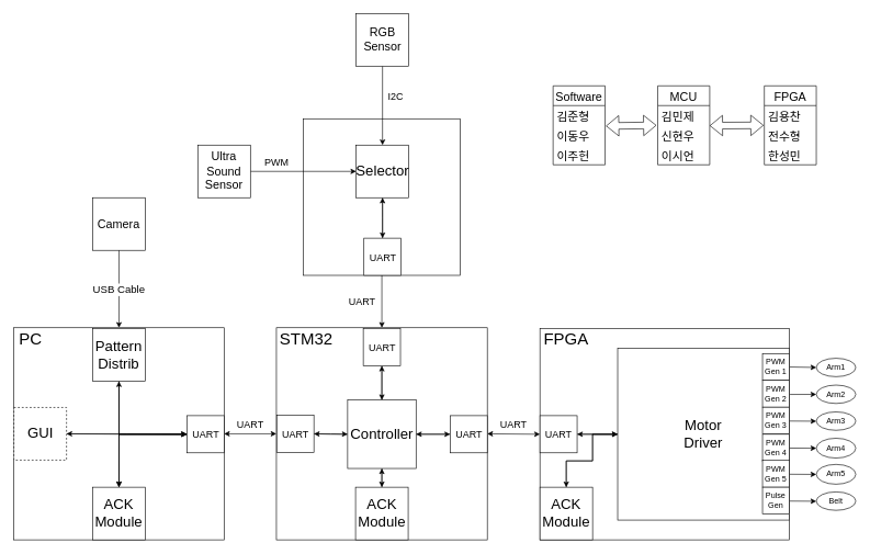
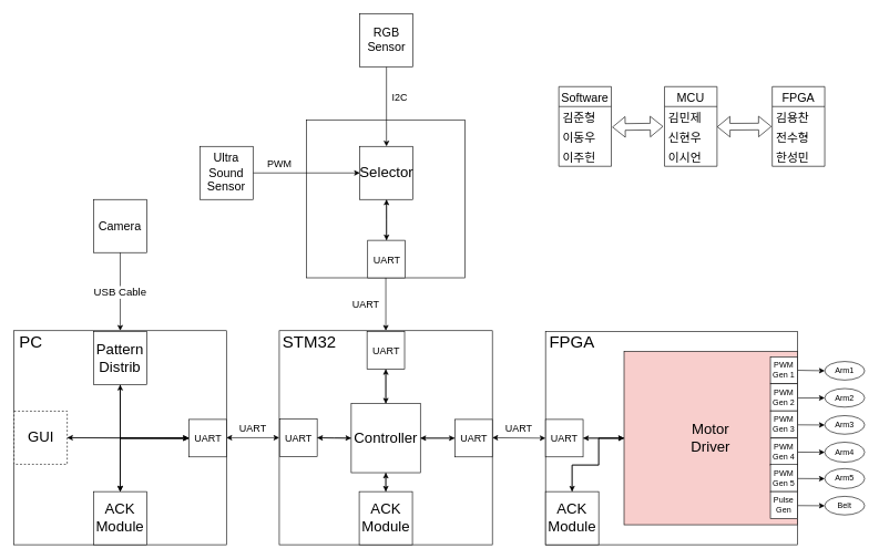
  <mxCell id="0" />
  <mxCell id="1" parent="0" />
  <mxCell id="2" value="" style="rounded=0;whiteSpace=wrap;html=1;" parent="1" vertex="1"><mxGeometry x="419.5" y="497.63" width="320.5" height="322.37" as="geometry" /></mxCell>
  <mxCell id="3" value="" style="rounded=0;whiteSpace=wrap;html=1;" parent="1" vertex="1"><mxGeometry x="820" y="499" width="379" height="321" as="geometry" /></mxCell>
  <mxCell id="4" value="" style="endArrow=classic;startArrow=classic;html=1;rounded=0;fontSize=36;entryX=0;entryY=0.5;entryDx=0;entryDy=0;exitX=1;exitY=0.5;exitDx=0;exitDy=0;" parent="1" source="2" target="3" edge="1"><mxGeometry width="50" height="50" relative="1" as="geometry"><mxPoint x="531" y="563" as="sourcePoint" /><mxPoint x="581" y="513" as="targetPoint" /></mxGeometry></mxCell>
  <mxCell id="5" value="&lt;font style=&quot;font-size: 36px&quot;&gt;&lt;br&gt;&lt;/font&gt;" style="rounded=0;whiteSpace=wrap;html=1;" parent="1" vertex="1"><mxGeometry x="20.5" y="497.63" width="319.5" height="322.37" as="geometry" /></mxCell>
  <mxCell id="6" value="" style="endArrow=classic;startArrow=classic;html=1;rounded=0;fontSize=36;exitX=1;exitY=0.5;exitDx=0;exitDy=0;entryX=0;entryY=0.5;entryDx=0;entryDy=0;" parent="1" source="5" target="2" edge="1"><mxGeometry width="50" height="50" relative="1" as="geometry"><mxPoint x="321" y="538" as="sourcePoint" /><mxPoint x="361" y="528" as="targetPoint" /></mxGeometry></mxCell>
  <mxCell id="7" value="&lt;font style=&quot;font-size: 15px;&quot;&gt;UART&lt;/font&gt;" style="text;html=1;strokeColor=none;fillColor=none;align=center;verticalAlign=middle;whiteSpace=wrap;rounded=0;fontSize=12;" parent="1" vertex="1"><mxGeometry x="350" y="630" width="60" height="30" as="geometry" /></mxCell>
  <mxCell id="8" value="" style="rounded=0;whiteSpace=wrap;html=1;fontSize=12;" parent="1" vertex="1"><mxGeometry x="460.5" y="180" width="238.5" height="238" as="geometry" /></mxCell>
  <mxCell id="9" value="&lt;font style=&quot;font-size: 15px;&quot;&gt;UART&lt;/font&gt;" style="text;html=1;strokeColor=none;fillColor=none;align=center;verticalAlign=middle;whiteSpace=wrap;rounded=0;fontSize=12;" parent="1" vertex="1"><mxGeometry x="520" y="443" width="60" height="30" as="geometry" /></mxCell>
  <mxCell id="10" value="Arm1" style="ellipse;whiteSpace=wrap;html=1;" parent="1" vertex="1"><mxGeometry x="1240" y="544.01" width="60" height="28" as="geometry" /></mxCell>
  <mxCell id="11" value="Arm2" style="ellipse;whiteSpace=wrap;html=1;" parent="1" vertex="1"><mxGeometry x="1240" y="584.76" width="60" height="28" as="geometry" /></mxCell>
  <mxCell id="12" value="Arm3" style="ellipse;whiteSpace=wrap;html=1;" parent="1" vertex="1"><mxGeometry x="1240" y="625.51" width="60" height="28" as="geometry" /></mxCell>
  <mxCell id="13" value="Arm4" style="ellipse;whiteSpace=wrap;html=1;direction=south;" parent="1" vertex="1"><mxGeometry x="1240" y="665.56" width="60" height="30.13" as="geometry" /></mxCell>
  <mxCell id="14" value="Belt" style="ellipse;whiteSpace=wrap;html=1;" parent="1" vertex="1"><mxGeometry x="1240" y="747.13" width="60" height="28" as="geometry" /></mxCell>
  <mxCell id="15" value="" style="endArrow=classic;html=1;rounded=0;exitX=0.5;exitY=1;exitDx=0;exitDy=0;entryX=0.5;entryY=0;entryDx=0;entryDy=0;" parent="1" source="8" target="2" edge="1"><mxGeometry width="50" height="50" relative="1" as="geometry"><mxPoint x="381" y="688" as="sourcePoint" /><mxPoint x="431" y="638" as="targetPoint" /></mxGeometry></mxCell>
  <mxCell id="16" value="Software" style="swimlane;fontStyle=0;childLayout=stackLayout;horizontal=1;startSize=30;horizontalStack=0;resizeParent=1;resizeParentMax=0;resizeLast=0;collapsible=1;marginBottom=0;fontSize=18;" parent="1" vertex="1"><mxGeometry x="840" y="130" width="79" height="120" as="geometry" /></mxCell>
  <mxCell id="17" value="김준형" style="text;strokeColor=none;fillColor=none;align=left;verticalAlign=middle;spacingLeft=4;spacingRight=4;overflow=hidden;points=[[0,0.5],[1,0.5]];portConstraint=eastwest;rotatable=0;fontSize=18;" parent="16" vertex="1"><mxGeometry y="30" width="79" height="30" as="geometry" /></mxCell>
  <mxCell id="18" value="이동우" style="text;strokeColor=none;fillColor=none;align=left;verticalAlign=middle;spacingLeft=4;spacingRight=4;overflow=hidden;points=[[0,0.5],[1,0.5]];portConstraint=eastwest;rotatable=0;fontSize=18;" parent="16" vertex="1"><mxGeometry y="60" width="79" height="30" as="geometry" /></mxCell>
  <mxCell id="19" value="이주헌" style="text;strokeColor=none;fillColor=none;align=left;verticalAlign=middle;spacingLeft=4;spacingRight=4;overflow=hidden;points=[[0,0.5],[1,0.5]];portConstraint=eastwest;rotatable=0;fontSize=18;" parent="16" vertex="1"><mxGeometry y="90" width="79" height="30" as="geometry" /></mxCell>
  <mxCell id="20" value="MCU" style="swimlane;fontStyle=0;childLayout=stackLayout;horizontal=1;startSize=30;horizontalStack=0;resizeParent=1;resizeParentMax=0;resizeLast=0;collapsible=1;marginBottom=0;fontSize=18;" parent="1" vertex="1"><mxGeometry x="999" y="130" width="79" height="120" as="geometry" /></mxCell>
  <mxCell id="21" value="김민제" style="text;strokeColor=none;fillColor=none;align=left;verticalAlign=middle;spacingLeft=4;spacingRight=4;overflow=hidden;points=[[0,0.5],[1,0.5]];portConstraint=eastwest;rotatable=0;fontSize=18;" parent="20" vertex="1"><mxGeometry y="30" width="79" height="30" as="geometry" /></mxCell>
  <mxCell id="22" value="신현우" style="text;strokeColor=none;fillColor=none;align=left;verticalAlign=middle;spacingLeft=4;spacingRight=4;overflow=hidden;points=[[0,0.5],[1,0.5]];portConstraint=eastwest;rotatable=0;fontSize=18;" parent="20" vertex="1"><mxGeometry y="60" width="79" height="30" as="geometry" /></mxCell>
  <mxCell id="23" value="이시언" style="text;strokeColor=none;fillColor=none;align=left;verticalAlign=middle;spacingLeft=4;spacingRight=4;overflow=hidden;points=[[0,0.5],[1,0.5]];portConstraint=eastwest;rotatable=0;fontSize=18;" parent="20" vertex="1"><mxGeometry y="90" width="79" height="30" as="geometry" /></mxCell>
  <mxCell id="24" value="FPGA" style="swimlane;fontStyle=0;childLayout=stackLayout;horizontal=1;startSize=30;horizontalStack=0;resizeParent=1;resizeParentMax=0;resizeLast=0;collapsible=1;marginBottom=0;fontSize=18;" parent="1" vertex="1"><mxGeometry x="1161" y="130" width="79" height="120" as="geometry" /></mxCell>
  <mxCell id="25" value="김용찬" style="text;strokeColor=none;fillColor=none;align=left;verticalAlign=middle;spacingLeft=4;spacingRight=4;overflow=hidden;points=[[0,0.5],[1,0.5]];portConstraint=eastwest;rotatable=0;fontSize=18;" parent="24" vertex="1"><mxGeometry y="30" width="79" height="30" as="geometry" /></mxCell>
  <mxCell id="26" value="전수형" style="text;strokeColor=none;fillColor=none;align=left;verticalAlign=middle;spacingLeft=4;spacingRight=4;overflow=hidden;points=[[0,0.5],[1,0.5]];portConstraint=eastwest;rotatable=0;fontSize=18;" parent="24" vertex="1"><mxGeometry y="60" width="79" height="30" as="geometry" /></mxCell>
  <mxCell id="27" value="한성민" style="text;strokeColor=none;fillColor=none;align=left;verticalAlign=middle;spacingLeft=4;spacingRight=4;overflow=hidden;points=[[0,0.5],[1,0.5]];portConstraint=eastwest;rotatable=0;fontSize=18;" parent="24" vertex="1"><mxGeometry y="90" width="79" height="30" as="geometry" /></mxCell>
  <mxCell id="28" value="" style="shape=flexArrow;endArrow=classic;startArrow=classic;html=1;rounded=0;exitX=1.017;exitY=0.033;exitDx=0;exitDy=0;exitPerimeter=0;entryX=-0.025;entryY=0;entryDx=0;entryDy=0;entryPerimeter=0;" parent="1" source="18" target="22" edge="1"><mxGeometry width="100" height="100" relative="1" as="geometry"><mxPoint x="990" y="190" as="sourcePoint" /><mxPoint x="1020" y="190" as="targetPoint" /></mxGeometry></mxCell>
  <mxCell id="29" value="" style="shape=flexArrow;endArrow=classic;startArrow=classic;html=1;rounded=0;exitX=1.017;exitY=0.033;exitDx=0;exitDy=0;exitPerimeter=0;" parent="1" edge="1"><mxGeometry width="100" height="100" relative="1" as="geometry"><mxPoint x="1078" y="190.49" as="sourcePoint" /><mxPoint x="1160" y="190" as="targetPoint" /></mxGeometry></mxCell>
  <mxCell id="30" value="" style="endArrow=classic;html=1;rounded=0;exitX=1;exitY=0.5;exitDx=0;exitDy=0;entryX=0;entryY=0.5;entryDx=0;entryDy=0;" parent="1" source="60" target="10" edge="1"><mxGeometry width="50" height="50" relative="1" as="geometry"><mxPoint x="1150.64" y="583.94" as="sourcePoint" /><mxPoint x="730" y="814" as="targetPoint" /></mxGeometry></mxCell>
  <mxCell id="31" style="edgeStyle=orthogonalEdgeStyle;rounded=0;orthogonalLoop=1;jettySize=auto;html=1;exitX=0.5;exitY=1;exitDx=0;exitDy=0;entryX=0.5;entryY=0;entryDx=0;entryDy=0;" parent="1" source="32" target="83" edge="1"><mxGeometry relative="1" as="geometry" /></mxCell>
  <mxCell id="32" value="&lt;span style=&quot;font-size: 18px&quot;&gt;RGB&lt;br&gt;Sensor&lt;br&gt;&lt;/span&gt;" style="rounded=0;whiteSpace=wrap;html=1;" parent="1" vertex="1"><mxGeometry x="540.75" y="20" width="80" height="80" as="geometry" /></mxCell>
  <mxCell id="33" value="&lt;font style=&quot;font-size: 15px;&quot;&gt;UART&lt;/font&gt;" style="text;html=1;strokeColor=none;fillColor=none;align=center;verticalAlign=middle;whiteSpace=wrap;rounded=0;fontSize=12;" parent="1" vertex="1"><mxGeometry x="750" y="629.57" width="60" height="30" as="geometry" /></mxCell>
  <mxCell id="34" style="edgeStyle=orthogonalEdgeStyle;rounded=0;orthogonalLoop=1;jettySize=auto;html=1;exitX=1;exitY=0.5;exitDx=0;exitDy=0;fontSize=22;entryX=0;entryY=0.5;entryDx=0;entryDy=0;" parent="1" source="35" target="83" edge="1"><mxGeometry relative="1" as="geometry"><mxPoint x="460" y="259.824" as="targetPoint" /></mxGeometry></mxCell>
  <mxCell id="35" value="&lt;span style=&quot;font-size: 18px;&quot;&gt;Ultra&lt;br&gt;Sound&lt;/span&gt;&lt;br style=&quot;font-size: 18px&quot;&gt;&lt;span style=&quot;font-size: 18px&quot;&gt;Sensor&lt;/span&gt;&lt;span style=&quot;font-size: 18px&quot;&gt;&lt;br&gt;&lt;/span&gt;" style="rounded=0;whiteSpace=wrap;html=1;" parent="1" vertex="1"><mxGeometry x="300" y="220" width="80" height="80" as="geometry" /></mxCell>
  <mxCell id="36" value="&lt;span style=&quot;font-size: 18px&quot;&gt;Camera&lt;br&gt;&lt;/span&gt;" style="rounded=0;whiteSpace=wrap;html=1;" parent="1" vertex="1"><mxGeometry x="140.25" y="300" width="80" height="80" as="geometry" /></mxCell>
  <mxCell id="37" value="&lt;font style=&quot;font-size: 16px;&quot;&gt;USB Cable&lt;/font&gt;" style="endArrow=classic;html=1;rounded=0;exitX=0.5;exitY=1;exitDx=0;exitDy=0;entryX=0.5;entryY=0;entryDx=0;entryDy=0;" parent="1" source="36" target="5" edge="1"><mxGeometry x="0.026" width="50" height="50" relative="1" as="geometry"><mxPoint x="-50" y="388" as="sourcePoint" /><mxPoint x="60" y="318" as="targetPoint" /><mxPoint as="offset" /></mxGeometry></mxCell>
  <mxCell id="38" value="&lt;font style=&quot;font-size: 15px;&quot;&gt;PWM&lt;/font&gt;" style="text;html=1;strokeColor=none;fillColor=none;align=center;verticalAlign=middle;whiteSpace=wrap;rounded=0;fontSize=12;" parent="1" vertex="1"><mxGeometry x="390" y="230" width="60" height="30" as="geometry" /></mxCell>
  <mxCell id="39" value="&lt;font style=&quot;font-size: 15px;&quot;&gt;I2C&lt;/font&gt;" style="text;html=1;strokeColor=none;fillColor=none;align=center;verticalAlign=middle;whiteSpace=wrap;rounded=0;fontSize=12;" parent="1" vertex="1"><mxGeometry x="570.75" y="130" width="60" height="30" as="geometry" /></mxCell>
  <mxCell id="40" value="" style="endArrow=classic;html=1;rounded=0;exitX=1;exitY=0;exitDx=0;exitDy=0;entryX=0;entryY=0.5;entryDx=0;entryDy=0;" parent="1" edge="1"><mxGeometry width="50" height="50" relative="1" as="geometry"><mxPoint x="1140" y="639.09" as="sourcePoint" /><mxPoint x="1240" y="639.68" as="targetPoint" /></mxGeometry></mxCell>
  <mxCell id="41" value="" style="endArrow=classic;html=1;rounded=0;exitX=1;exitY=0;exitDx=0;exitDy=0;entryX=0;entryY=0.5;entryDx=0;entryDy=0;" parent="1" edge="1"><mxGeometry width="50" height="50" relative="1" as="geometry"><mxPoint x="1140" y="680.21" as="sourcePoint" /><mxPoint x="1240" y="680.8" as="targetPoint" /></mxGeometry></mxCell>
  <mxCell id="42" value="" style="endArrow=classic;html=1;rounded=0;exitX=1;exitY=0;exitDx=0;exitDy=0;entryX=0;entryY=0.5;entryDx=0;entryDy=0;" parent="1" edge="1"><mxGeometry width="50" height="50" relative="1" as="geometry"><mxPoint x="1140" y="719.96" as="sourcePoint" /><mxPoint x="1240" y="720.55" as="targetPoint" /></mxGeometry></mxCell>
  <mxCell id="43" value="" style="endArrow=classic;html=1;rounded=0;exitX=1;exitY=0;exitDx=0;exitDy=0;entryX=0;entryY=0.5;entryDx=0;entryDy=0;" parent="1" edge="1"><mxGeometry width="50" height="50" relative="1" as="geometry"><mxPoint x="1140" y="760.71" as="sourcePoint" /><mxPoint x="1240" y="761.3" as="targetPoint" /></mxGeometry></mxCell>
  <mxCell id="44" style="edgeStyle=orthogonalEdgeStyle;rounded=0;orthogonalLoop=1;jettySize=auto;html=1;exitX=1;exitY=0.5;exitDx=0;exitDy=0;entryX=0;entryY=0.5;entryDx=0;entryDy=0;fontSize=22;" parent="1" source="45" target="50" edge="1"><mxGeometry relative="1" as="geometry" /></mxCell>
  <mxCell id="45" value="&lt;font style=&quot;font-size: 15px;&quot;&gt;UART&lt;/font&gt;" style="whiteSpace=wrap;html=1;aspect=fixed;" parent="1" vertex="1"><mxGeometry x="420" y="630.57" width="56.5" height="56.5" as="geometry" /></mxCell>
  <mxCell id="46" style="edgeStyle=orthogonalEdgeStyle;rounded=0;orthogonalLoop=1;jettySize=auto;html=1;exitX=1;exitY=0.5;exitDx=0;exitDy=0;entryX=0;entryY=0.5;entryDx=0;entryDy=0;fontSize=22;" parent="1" source="50" target="54" edge="1"><mxGeometry relative="1" as="geometry" /></mxCell>
  <mxCell id="47" style="edgeStyle=orthogonalEdgeStyle;rounded=0;orthogonalLoop=1;jettySize=auto;html=1;exitX=0.5;exitY=1;exitDx=0;exitDy=0;entryX=0.5;entryY=0;entryDx=0;entryDy=0;fontSize=22;" parent="1" source="50" target="85" edge="1"><mxGeometry relative="1" as="geometry" /></mxCell>
  <mxCell id="48" style="edgeStyle=orthogonalEdgeStyle;rounded=0;orthogonalLoop=1;jettySize=auto;html=1;exitX=0.5;exitY=0;exitDx=0;exitDy=0;entryX=0.5;entryY=1;entryDx=0;entryDy=0;fontSize=22;" parent="1" source="50" target="52" edge="1"><mxGeometry relative="1" as="geometry" /></mxCell>
  <mxCell id="49" style="edgeStyle=orthogonalEdgeStyle;rounded=0;orthogonalLoop=1;jettySize=auto;html=1;exitX=0;exitY=0.5;exitDx=0;exitDy=0;fontSize=22;" parent="1" source="50" target="45" edge="1"><mxGeometry relative="1" as="geometry" /></mxCell>
  <mxCell id="50" value="&lt;font style=&quot;font-size: 22px;&quot;&gt;Controller&lt;/font&gt;" style="whiteSpace=wrap;html=1;aspect=fixed;" parent="1" vertex="1"><mxGeometry x="527.75" y="607.5" width="104" height="104" as="geometry" /></mxCell>
  <mxCell id="51" style="edgeStyle=orthogonalEdgeStyle;rounded=0;orthogonalLoop=1;jettySize=auto;html=1;exitX=0.5;exitY=1;exitDx=0;exitDy=0;entryX=0.5;entryY=0;entryDx=0;entryDy=0;fontSize=22;" parent="1" source="52" target="50" edge="1"><mxGeometry relative="1" as="geometry" /></mxCell>
  <mxCell id="52" value="&lt;font style=&quot;font-size: 15px;&quot;&gt;UART&lt;/font&gt;" style="whiteSpace=wrap;html=1;aspect=fixed;" parent="1" vertex="1"><mxGeometry x="551.5" y="499" width="56.5" height="56.5" as="geometry" /></mxCell>
  <mxCell id="53" style="edgeStyle=orthogonalEdgeStyle;rounded=0;orthogonalLoop=1;jettySize=auto;html=1;exitX=0;exitY=0.5;exitDx=0;exitDy=0;fontSize=22;entryX=1;entryY=0.5;entryDx=0;entryDy=0;" parent="1" source="54" target="50" edge="1"><mxGeometry relative="1" as="geometry"><mxPoint x="620" y="624" as="targetPoint" /></mxGeometry></mxCell>
  <mxCell id="54" value="&lt;font style=&quot;font-size: 15px;&quot;&gt;UART&lt;/font&gt;" style="whiteSpace=wrap;html=1;aspect=fixed;" parent="1" vertex="1"><mxGeometry x="683.5" y="631.25" width="56.5" height="56.5" as="geometry" /></mxCell>
  <mxCell id="55" style="edgeStyle=orthogonalEdgeStyle;rounded=0;orthogonalLoop=1;jettySize=auto;html=1;exitX=0;exitY=0.5;exitDx=0;exitDy=0;entryX=1;entryY=0.5;entryDx=0;entryDy=0;" edge="1" parent="1" source="57" target="59"><mxGeometry relative="1" as="geometry" /></mxCell>
  <mxCell id="56" style="edgeStyle=orthogonalEdgeStyle;rounded=0;orthogonalLoop=1;jettySize=auto;html=1;exitX=0;exitY=0.5;exitDx=0;exitDy=0;entryX=0.5;entryY=0;entryDx=0;entryDy=0;" edge="1" parent="1" source="57" target="87"><mxGeometry relative="1" as="geometry"><Array as="points"><mxPoint x="900" y="660" /><mxPoint x="900" y="700" /><mxPoint x="860" y="700" /></Array></mxGeometry></mxCell>
- <mxCell id="57" value="&lt;font style=&quot;font-size: 22px;&quot;&gt;Motor&lt;br&gt;Driver&lt;/font&gt;" style="whiteSpace=wrap;html=1;aspect=fixed;" parent="1" vertex="1"><mxGeometry x="938.13" y="529.06" width="260.87" height="260.87" as="geometry" /></mxCell>
+ <mxCell id="57" value="&lt;font style=&quot;font-size: 22px;&quot;&gt;Motor&lt;br&gt;Driver&lt;/font&gt;" style="whiteSpace=wrap;html=1;aspect=fixed;fillColor=#f8cecc;" parent="1" vertex="1"><mxGeometry x="938.13" y="529.06" width="260.87" height="260.87" as="geometry" /></mxCell>
  <mxCell id="58" style="edgeStyle=orthogonalEdgeStyle;rounded=0;orthogonalLoop=1;jettySize=auto;html=1;exitX=1;exitY=0.5;exitDx=0;exitDy=0;entryX=0;entryY=0.5;entryDx=0;entryDy=0;" edge="1" parent="1" source="59" target="57"><mxGeometry relative="1" as="geometry" /></mxCell>
  <mxCell id="59" value="&lt;font style=&quot;font-size: 15px;&quot;&gt;UART&lt;/font&gt;" style="whiteSpace=wrap;html=1;aspect=fixed;" parent="1" vertex="1"><mxGeometry x="820" y="631.25" width="56.5" height="56.5" as="geometry" /></mxCell>
  <mxCell id="60" value="PWM&lt;br&gt;Gen 1" style="whiteSpace=wrap;html=1;aspect=fixed;" parent="1" vertex="1"><mxGeometry x="1158.25" y="536.88" width="40.75" height="40.75" as="geometry" /></mxCell>
  <mxCell id="61" value="PWM&lt;br&gt;Gen 2" style="whiteSpace=wrap;html=1;aspect=fixed;" parent="1" vertex="1"><mxGeometry x="1158.25" y="577.63" width="40.75" height="40.75" as="geometry" /></mxCell>
  <mxCell id="62" value="PWM&lt;br&gt;Gen 3" style="whiteSpace=wrap;html=1;aspect=fixed;" parent="1" vertex="1"><mxGeometry x="1158.25" y="618.38" width="40.75" height="40.75" as="geometry" /></mxCell>
  <mxCell id="63" value="PWM&lt;br&gt;Gen 4" style="whiteSpace=wrap;html=1;aspect=fixed;" parent="1" vertex="1"><mxGeometry x="1158.25" y="659.5" width="40.75" height="40.75" as="geometry" /></mxCell>
  <mxCell id="64" value="PWM&lt;br&gt;Gen 5" style="whiteSpace=wrap;html=1;aspect=fixed;" parent="1" vertex="1"><mxGeometry x="1158.25" y="699.25" width="40.75" height="40.75" as="geometry" /></mxCell>
  <mxCell id="65" value="Pulse&lt;br&gt;Gen" style="whiteSpace=wrap;html=1;aspect=fixed;" parent="1" vertex="1"><mxGeometry x="1158.25" y="740" width="40.75" height="40.75" as="geometry" /></mxCell>
  <mxCell id="66" value="&lt;font style=&quot;font-size: 25px;&quot;&gt;STM32&lt;/font&gt;" style="text;html=1;strokeColor=none;fillColor=none;align=center;verticalAlign=middle;whiteSpace=wrap;rounded=0;fontSize=12;" parent="1" vertex="1"><mxGeometry x="420" y="497.63" width="90" height="30" as="geometry" /></mxCell>
  <mxCell id="67" value="&lt;font style=&quot;font-size: 25px;&quot;&gt;FPGA&lt;/font&gt;" style="text;html=1;strokeColor=none;fillColor=none;align=center;verticalAlign=middle;whiteSpace=wrap;rounded=0;fontSize=12;" parent="1" vertex="1"><mxGeometry x="820" y="499" width="80" height="30" as="geometry" /></mxCell>
  <mxCell id="68" value="&lt;font style=&quot;font-size: 25px;&quot;&gt;PC&lt;/font&gt;" style="text;html=1;strokeColor=none;fillColor=none;align=center;verticalAlign=middle;whiteSpace=wrap;rounded=0;fontSize=12;" parent="1" vertex="1"><mxGeometry x="20.5" y="499" width="49.5" height="30" as="geometry" /></mxCell>
  <mxCell id="69" style="edgeStyle=orthogonalEdgeStyle;rounded=0;orthogonalLoop=1;jettySize=auto;html=1;exitX=1;exitY=0.5;exitDx=0;exitDy=0;entryX=0;entryY=0.5;entryDx=0;entryDy=0;fontSize=22;" parent="1" source="70" target="79" edge="1"><mxGeometry relative="1" as="geometry" /></mxCell>
  <mxCell id="70" value="GUI" style="whiteSpace=wrap;html=1;aspect=fixed;fontSize=22;dashed=1;" parent="1" vertex="1"><mxGeometry x="20.5" y="618.82" width="80" height="80" as="geometry" /></mxCell>
  <mxCell id="71" style="edgeStyle=orthogonalEdgeStyle;rounded=0;orthogonalLoop=1;jettySize=auto;html=1;exitX=0.5;exitY=0;exitDx=0;exitDy=0;entryX=0;entryY=0.5;entryDx=0;entryDy=0;fontSize=22;" parent="1" source="72" target="79" edge="1"><mxGeometry relative="1" as="geometry" /></mxCell>
  <mxCell id="72" value="ACK&lt;br&gt;Module" style="whiteSpace=wrap;html=1;aspect=fixed;fontSize=22;" parent="1" vertex="1"><mxGeometry x="140.25" y="740" width="80" height="80" as="geometry" /></mxCell>
  <mxCell id="73" style="edgeStyle=orthogonalEdgeStyle;rounded=0;orthogonalLoop=1;jettySize=auto;html=1;exitX=0.5;exitY=1;exitDx=0;exitDy=0;entryX=0;entryY=0.5;entryDx=0;entryDy=0;fontSize=22;" parent="1" source="75" target="79" edge="1"><mxGeometry relative="1" as="geometry" /></mxCell>
  <mxCell id="74" style="edgeStyle=orthogonalEdgeStyle;rounded=0;orthogonalLoop=1;jettySize=auto;html=1;exitX=0.5;exitY=1;exitDx=0;exitDy=0;entryX=0.5;entryY=0;entryDx=0;entryDy=0;fontSize=22;" parent="1" source="75" target="72" edge="1"><mxGeometry relative="1" as="geometry" /></mxCell>
  <mxCell id="75" value="Pattern&lt;br&gt;Distrib" style="whiteSpace=wrap;html=1;aspect=fixed;fontSize=22;" parent="1" vertex="1"><mxGeometry x="140.25" y="499" width="80" height="80" as="geometry" /></mxCell>
  <mxCell id="76" style="edgeStyle=orthogonalEdgeStyle;rounded=0;orthogonalLoop=1;jettySize=auto;html=1;exitX=0;exitY=0.5;exitDx=0;exitDy=0;entryX=0.5;entryY=1;entryDx=0;entryDy=0;fontSize=22;" parent="1" source="79" target="75" edge="1"><mxGeometry relative="1" as="geometry" /></mxCell>
  <mxCell id="77" style="edgeStyle=orthogonalEdgeStyle;rounded=0;orthogonalLoop=1;jettySize=auto;html=1;exitX=0;exitY=0.5;exitDx=0;exitDy=0;entryX=0.5;entryY=0;entryDx=0;entryDy=0;fontSize=22;" parent="1" source="79" target="72" edge="1"><mxGeometry relative="1" as="geometry" /></mxCell>
  <mxCell id="78" style="edgeStyle=orthogonalEdgeStyle;rounded=0;orthogonalLoop=1;jettySize=auto;html=1;exitX=0;exitY=0.5;exitDx=0;exitDy=0;entryX=1;entryY=0.5;entryDx=0;entryDy=0;fontSize=22;" parent="1" source="79" target="70" edge="1"><mxGeometry relative="1" as="geometry" /></mxCell>
  <mxCell id="79" value="&lt;font style=&quot;font-size: 15px;&quot;&gt;UART&lt;/font&gt;" style="whiteSpace=wrap;html=1;aspect=fixed;" parent="1" vertex="1"><mxGeometry x="283.5" y="631.25" width="56.5" height="56.5" as="geometry" /></mxCell>
  <mxCell id="80" style="edgeStyle=orthogonalEdgeStyle;rounded=0;orthogonalLoop=1;jettySize=auto;html=1;exitX=0.5;exitY=0;exitDx=0;exitDy=0;entryX=0.5;entryY=1;entryDx=0;entryDy=0;fontSize=22;" parent="1" source="81" target="83" edge="1"><mxGeometry relative="1" as="geometry" /></mxCell>
  <mxCell id="81" value="&lt;font style=&quot;font-size: 15px;&quot;&gt;UART&lt;/font&gt;" style="whiteSpace=wrap;html=1;aspect=fixed;" parent="1" vertex="1"><mxGeometry x="552.5" y="361.5" width="56.5" height="56.5" as="geometry" /></mxCell>
  <mxCell id="82" style="edgeStyle=orthogonalEdgeStyle;rounded=0;orthogonalLoop=1;jettySize=auto;html=1;exitX=0.5;exitY=1;exitDx=0;exitDy=0;fontSize=22;" parent="1" source="83" target="81" edge="1"><mxGeometry relative="1" as="geometry" /></mxCell>
  <mxCell id="83" value="&lt;span style=&quot;font-size: 22px;&quot;&gt;Selector&lt;/span&gt;" style="whiteSpace=wrap;html=1;aspect=fixed;" parent="1" vertex="1"><mxGeometry x="540.75" y="220" width="80" height="80" as="geometry" /></mxCell>
  <mxCell id="84" style="edgeStyle=orthogonalEdgeStyle;rounded=0;orthogonalLoop=1;jettySize=auto;html=1;exitX=0.5;exitY=0;exitDx=0;exitDy=0;entryX=0.5;entryY=1;entryDx=0;entryDy=0;fontSize=22;" parent="1" source="85" target="50" edge="1"><mxGeometry relative="1" as="geometry" /></mxCell>
  <mxCell id="85" value="ACK&lt;br&gt;Module" style="whiteSpace=wrap;html=1;aspect=fixed;fontSize=22;" parent="1" vertex="1"><mxGeometry x="539.75" y="740" width="80" height="80" as="geometry" /></mxCell>
  <mxCell id="86" style="edgeStyle=orthogonalEdgeStyle;rounded=0;orthogonalLoop=1;jettySize=auto;html=1;exitX=0.5;exitY=0;exitDx=0;exitDy=0;entryX=0;entryY=0.5;entryDx=0;entryDy=0;" edge="1" parent="1" source="87" target="57"><mxGeometry relative="1" as="geometry"><Array as="points"><mxPoint x="860" y="700" /><mxPoint x="900" y="700" /><mxPoint x="900" y="660" /></Array></mxGeometry></mxCell>
  <mxCell id="87" value="ACK&lt;br&gt;Module" style="whiteSpace=wrap;html=1;aspect=fixed;fontSize=22;" parent="1" vertex="1"><mxGeometry x="820" y="740" width="80" height="80" as="geometry" /></mxCell>
  <mxCell id="88" value="Arm5" style="ellipse;whiteSpace=wrap;html=1;direction=south;" parent="1" vertex="1"><mxGeometry x="1240" y="705.31" width="60" height="30.13" as="geometry" /></mxCell>
  <mxCell id="89" value="" style="endArrow=classic;html=1;rounded=0;entryX=0;entryY=0.5;entryDx=0;entryDy=0;" parent="1" edge="1"><mxGeometry width="50" height="50" relative="1" as="geometry"><mxPoint x="1200" y="599" as="sourcePoint" /><mxPoint x="1240" y="598.93" as="targetPoint" /></mxGeometry></mxCell>
